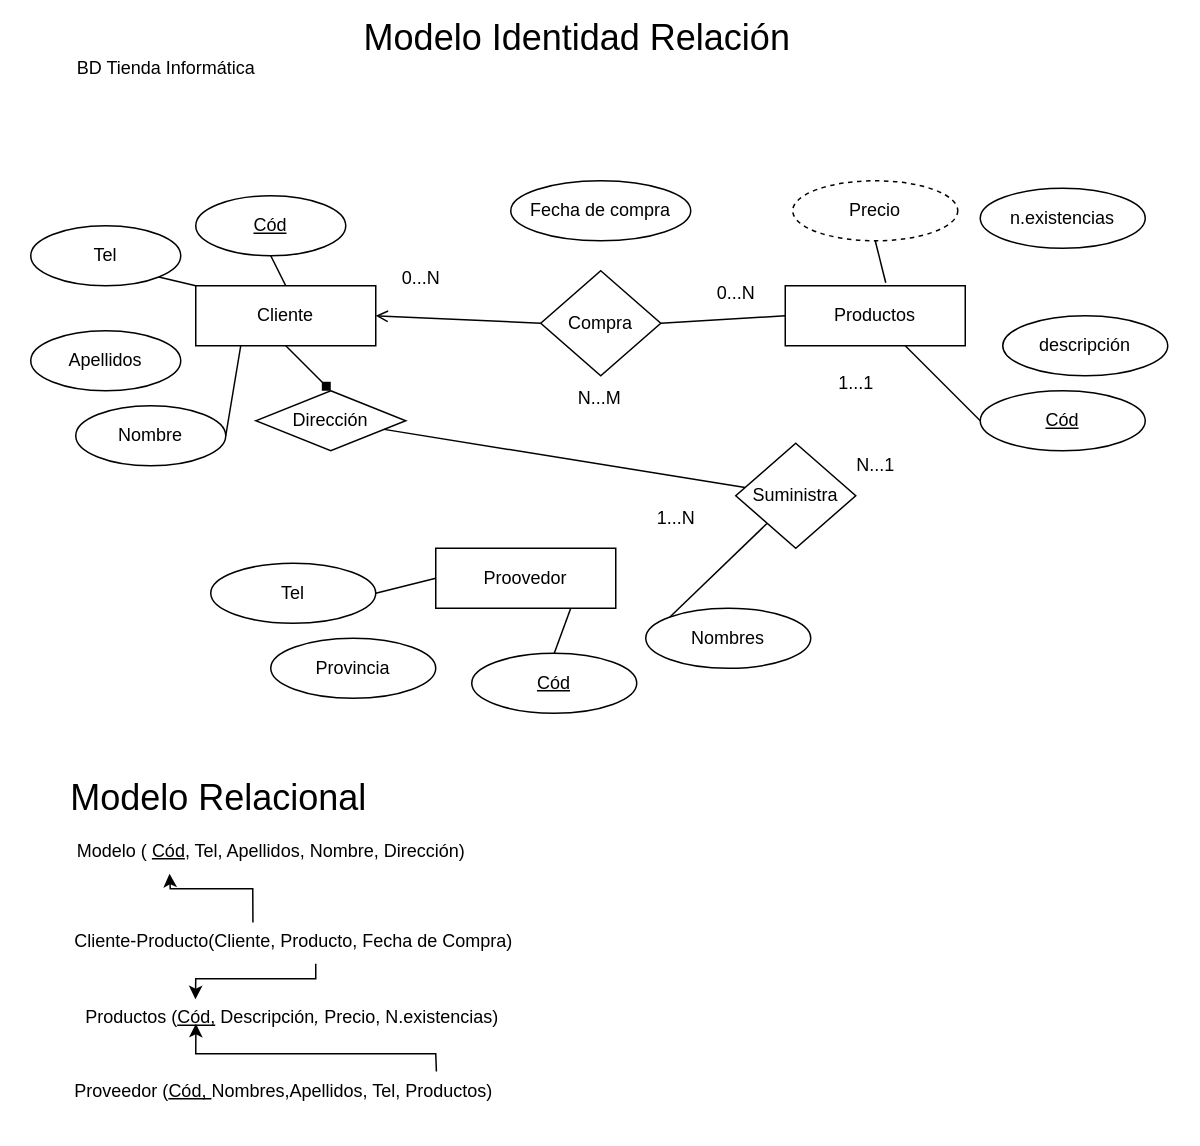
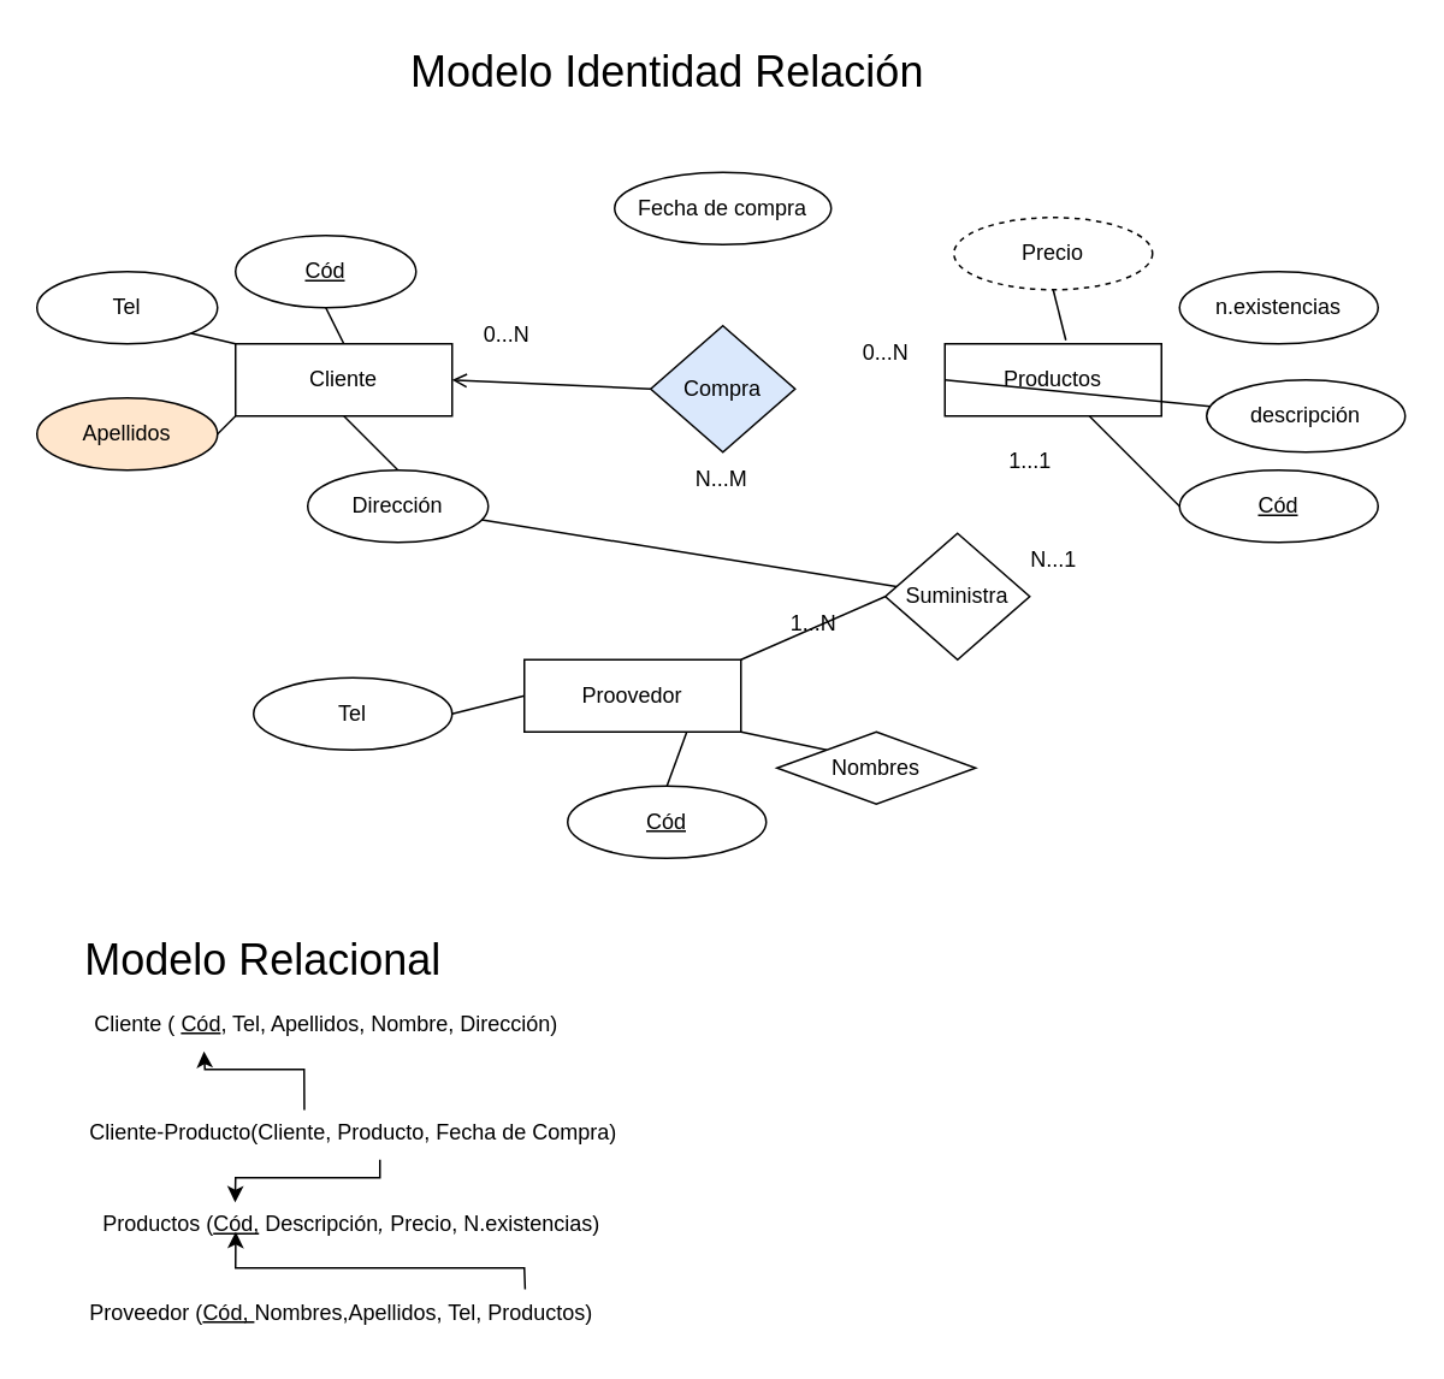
  <mxCell id="0" />
  <mxCell id="1" parent="0" />
  <mxCell id="2" value="Cliente" style="rounded=0;whiteSpace=wrap;html=1;" vertex="1" parent="1"><mxGeometry x="130" y="190" width="120" height="40" as="geometry" /></mxCell>
  <mxCell id="3" value="Productos" style="rounded=0;whiteSpace=wrap;html=1;" vertex="1" parent="1"><mxGeometry x="523" y="190" width="120" height="40" as="geometry" /></mxCell>
  <mxCell id="4" value="Proovedor" style="rounded=0;whiteSpace=wrap;html=1;" vertex="1" parent="1"><mxGeometry x="290" y="365" width="120" height="40" as="geometry" /></mxCell>
- <mxCell id="5" value="Compra" style="rhombus;whiteSpace=wrap;html=1;" vertex="1" parent="1"><mxGeometry x="360" y="180" width="80" height="70" as="geometry" /></mxCell>
+ <mxCell id="5" value="Compra" style="rhombus;whiteSpace=wrap;html=1;fillColor=#dae8fc;" vertex="1" parent="1"><mxGeometry x="360" y="180" width="80" height="70" as="geometry" /></mxCell>
  <mxCell id="6" value="Suministra" style="rhombus;whiteSpace=wrap;html=1;" vertex="1" parent="1"><mxGeometry x="490" y="295" width="80" height="70" as="geometry" /></mxCell>
  <mxCell id="7" value="&lt;u&gt;Cód&lt;/u&gt;" style="ellipse;whiteSpace=wrap;html=1;" vertex="1" parent="1"><mxGeometry x="314" y="435" width="110" height="40" as="geometry" /></mxCell>
- <mxCell id="8" value="Nombres" style="ellipse;whiteSpace=wrap;html=1;" vertex="1" parent="1"><mxGeometry x="430" y="405" width="110" height="40" as="geometry" /></mxCell>
+ <mxCell id="8" value="Nombres" style="rhombus;whiteSpace=wrap;html=1;" vertex="1" parent="1"><mxGeometry x="430" y="405" width="110" height="40" as="geometry" /></mxCell>
  <mxCell id="9" value="Tel" style="ellipse;whiteSpace=wrap;html=1;" vertex="1" parent="1"><mxGeometry x="140" y="375" width="110" height="40" as="geometry" /></mxCell>
- <mxCell id="10" value="Provincia" style="ellipse;whiteSpace=wrap;html=1;" vertex="1" parent="1"><mxGeometry x="180" y="425" width="110" height="40" as="geometry" /></mxCell>
  <mxCell id="11" value="Precio" style="ellipse;whiteSpace=wrap;html=1;dashed=1;" vertex="1" parent="1"><mxGeometry x="528" y="120" width="110" height="40" as="geometry" /></mxCell>
- <mxCell id="12" value="n.existencias" style="ellipse;whiteSpace=wrap;html=1;" vertex="1" parent="1"><mxGeometry x="653" y="125" width="110" height="40" as="geometry" /></mxCell>
+ <mxCell id="12" value="n.existencias" style="ellipse;whiteSpace=wrap;html=1;" vertex="1" parent="1"><mxGeometry x="653" y="150" width="110" height="40" as="geometry" /></mxCell>
  <mxCell id="13" value="descripción" style="ellipse;whiteSpace=wrap;html=1;" vertex="1" parent="1"><mxGeometry x="668" y="210" width="110" height="40" as="geometry" /></mxCell>
  <mxCell id="14" value="&lt;u&gt;Cód&lt;/u&gt;" style="ellipse;whiteSpace=wrap;html=1;" vertex="1" parent="1"><mxGeometry x="653" y="260" width="110" height="40" as="geometry" /></mxCell>
- <mxCell id="15" value="Fecha de compra" style="ellipse;whiteSpace=wrap;html=1;" vertex="1" parent="1"><mxGeometry x="340" y="120" width="120" height="40" as="geometry" /></mxCell>
+ <mxCell id="15" value="Fecha de compra" style="ellipse;whiteSpace=wrap;html=1;" vertex="1" parent="1"><mxGeometry x="340" y="95" width="120" height="40" as="geometry" /></mxCell>
  <mxCell id="16" value="&lt;u&gt;Cód&lt;/u&gt;" style="ellipse;whiteSpace=wrap;html=1;" vertex="1" parent="1"><mxGeometry x="130" y="130" width="100" height="40" as="geometry" /></mxCell>
- <mxCell id="17" value="Apellidos" style="ellipse;whiteSpace=wrap;html=1;" vertex="1" parent="1"><mxGeometry x="20" y="220" width="100" height="40" as="geometry" /></mxCell>
- <mxCell id="18" value="Nombre" style="ellipse;whiteSpace=wrap;html=1;" vertex="1" parent="1"><mxGeometry x="50" y="270" width="100" height="40" as="geometry" /></mxCell>
- <mxCell id="19" value="Dirección" style="rhombus;whiteSpace=wrap;html=1;" vertex="1" parent="1"><mxGeometry x="170" y="260" width="100" height="40" as="geometry" /></mxCell>
+ <mxCell id="17" value="Apellidos" style="ellipse;whiteSpace=wrap;html=1;fillColor=#ffe6cc;" vertex="1" parent="1"><mxGeometry x="20" y="220" width="100" height="40" as="geometry" /></mxCell>
+ <mxCell id="19" value="Dirección" style="ellipse;whiteSpace=wrap;html=1;" vertex="1" parent="1"><mxGeometry x="170" y="260" width="100" height="40" as="geometry" /></mxCell>
  <mxCell id="20" value="Tel" style="ellipse;whiteSpace=wrap;html=1;" vertex="1" parent="1"><mxGeometry x="20" y="150" width="100" height="40" as="geometry" /></mxCell>
  <mxCell id="21" value="" style="endArrow=none;html=1;rounded=0;entryX=0.5;entryY=1;entryDx=0;entryDy=0;exitX=0.5;exitY=0;exitDx=0;exitDy=0;" edge="1" parent="1" source="2" target="16"><mxGeometry width="50" height="50" relative="1" as="geometry"><mxPoint x="400" y="422" as="sourcePoint" /><mxPoint x="450" y="372" as="targetPoint" /></mxGeometry></mxCell>
  <mxCell id="22" value="" style="endArrow=none;html=1;rounded=0;entryX=1;entryY=1;entryDx=0;entryDy=0;exitX=0;exitY=0;exitDx=0;exitDy=0;" edge="1" parent="1" source="2" target="20"><mxGeometry width="50" height="50" relative="1" as="geometry"><mxPoint x="310" y="222" as="sourcePoint" /><mxPoint x="300" y="202" as="targetPoint" /></mxGeometry></mxCell>
- <mxCell id="24" value="" style="endArrow=none;html=1;rounded=0;entryX=1;entryY=0.5;entryDx=0;entryDy=0;exitX=0.25;exitY=1;exitDx=0;exitDy=0;" edge="1" parent="1" source="2" target="18"><mxGeometry width="50" height="50" relative="1" as="geometry"><mxPoint x="375" y="308" as="sourcePoint" /><mxPoint x="350" y="302" as="targetPoint" /></mxGeometry></mxCell>
- <mxCell id="25" value="" style="endArrow=diamond;html=1;rounded=0;entryX=0.5;entryY=0;entryDx=0;entryDy=0;exitX=0.5;exitY=1;exitDx=0;exitDy=0;" edge="1" parent="1" source="2" target="19"><mxGeometry width="50" height="50" relative="1" as="geometry"><mxPoint x="305" y="288" as="sourcePoint" /><mxPoint x="280" y="282" as="targetPoint" /></mxGeometry></mxCell>
+ <mxCell id="23" value="" style="endArrow=none;html=1;rounded=0;entryX=1;entryY=0.5;entryDx=0;entryDy=0;exitX=0;exitY=1;exitDx=0;exitDy=0;" edge="1" parent="1" source="2" target="17"><mxGeometry width="50" height="50" relative="1" as="geometry"><mxPoint x="205" y="218" as="sourcePoint" /><mxPoint x="180" y="212" as="targetPoint" /></mxGeometry></mxCell>
+ <mxCell id="25" value="" style="endArrow=none;html=1;rounded=0;entryX=0.5;entryY=0;entryDx=0;entryDy=0;exitX=0.5;exitY=1;exitDx=0;exitDy=0;" edge="1" parent="1" source="2" target="19"><mxGeometry width="50" height="50" relative="1" as="geometry"><mxPoint x="305" y="288" as="sourcePoint" /><mxPoint x="280" y="282" as="targetPoint" /></mxGeometry></mxCell>
  <mxCell id="26" value="" style="endArrow=open;html=1;rounded=0;entryX=1;entryY=0.5;entryDx=0;entryDy=0;exitX=0;exitY=0.5;exitDx=0;exitDy=0;" edge="1" parent="1" source="5" target="2"><mxGeometry width="50" height="50" relative="1" as="geometry"><mxPoint x="365" y="228" as="sourcePoint" /><mxPoint x="340" y="222" as="targetPoint" /></mxGeometry></mxCell>
- <mxCell id="27" value="" style="endArrow=none;html=1;rounded=0;entryX=1;entryY=0.5;entryDx=0;entryDy=0;exitX=0;exitY=0.5;exitDx=0;exitDy=0;" edge="1" parent="1" source="3" target="5"><mxGeometry width="50" height="50" relative="1" as="geometry"><mxPoint x="485" y="228" as="sourcePoint" /><mxPoint x="460" y="222" as="targetPoint" /></mxGeometry></mxCell>
+ <mxCell id="27" value="" style="endArrow=none;html=1;rounded=0;exitX=0;exitY=0.5;exitDx=0;exitDy=0;" edge="1" parent="1" source="3" target="13"><mxGeometry width="50" height="50" relative="1" as="geometry"><mxPoint x="485" y="228" as="sourcePoint" /><mxPoint x="460" y="222" as="targetPoint" /></mxGeometry></mxCell>
  <mxCell id="28" value="" style="endArrow=none;html=1;rounded=0;entryX=0.5;entryY=1;entryDx=0;entryDy=0;" edge="1" parent="1" target="11"><mxGeometry width="50" height="50" relative="1" as="geometry"><mxPoint x="590" y="188" as="sourcePoint" /><mxPoint x="510" y="182" as="targetPoint" /></mxGeometry></mxCell>
  <mxCell id="29" value="" style="endArrow=none;html=1;rounded=0;exitX=0;exitY=0.5;exitDx=0;exitDy=0;" edge="1" parent="1" source="14" target="3"><mxGeometry width="50" height="50" relative="1" as="geometry"><mxPoint x="675" y="268" as="sourcePoint" /><mxPoint x="650" y="262" as="targetPoint" /></mxGeometry></mxCell>
  <mxCell id="30" value="" style="endArrow=none;html=1;rounded=0;" edge="1" parent="1" source="6" target="19"><mxGeometry width="50" height="50" relative="1" as="geometry"><mxPoint x="530" y="292" as="sourcePoint" /><mxPoint x="560" y="242" as="targetPoint" /></mxGeometry></mxCell>
- <mxCell id="32" value="" style="endArrow=none;html=1;rounded=0;exitX=0;exitY=0;exitDx=0;exitDy=0;" edge="1" parent="1" source="8" target="6"><mxGeometry width="50" height="50" relative="1" as="geometry"><mxPoint x="465" y="358" as="sourcePoint" /><mxPoint x="440" y="352" as="targetPoint" /></mxGeometry></mxCell>
+ <mxCell id="31" value="" style="endArrow=none;html=1;rounded=0;exitX=1;exitY=0;exitDx=0;exitDy=0;entryX=0;entryY=0.5;entryDx=0;entryDy=0;" edge="1" parent="1" source="4" target="6"><mxGeometry width="50" height="50" relative="1" as="geometry"><mxPoint x="605" y="308" as="sourcePoint" /><mxPoint x="500" y="332" as="targetPoint" /></mxGeometry></mxCell>
+ <mxCell id="32" value="" style="endArrow=none;html=1;rounded=0;entryX=1;entryY=1;entryDx=0;entryDy=0;exitX=0;exitY=0;exitDx=0;exitDy=0;" edge="1" parent="1" source="8" target="4"><mxGeometry width="50" height="50" relative="1" as="geometry"><mxPoint x="465" y="358" as="sourcePoint" /><mxPoint x="440" y="352" as="targetPoint" /></mxGeometry></mxCell>
  <mxCell id="33" value="" style="endArrow=none;html=1;rounded=0;entryX=0.75;entryY=1;entryDx=0;entryDy=0;exitX=0.5;exitY=0;exitDx=0;exitDy=0;" edge="1" parent="1" source="7" target="4"><mxGeometry width="50" height="50" relative="1" as="geometry"><mxPoint x="415" y="428" as="sourcePoint" /><mxPoint x="390" y="422" as="targetPoint" /></mxGeometry></mxCell>
  <mxCell id="34" value="" style="endArrow=none;html=1;rounded=0;entryX=0;entryY=0.5;entryDx=0;entryDy=0;exitX=1;exitY=0.5;exitDx=0;exitDy=0;" edge="1" parent="1" source="9" target="4"><mxGeometry width="50" height="50" relative="1" as="geometry"><mxPoint x="325" y="388" as="sourcePoint" /><mxPoint x="300" y="382" as="targetPoint" /></mxGeometry></mxCell>
  <mxCell id="35" value="0...N" style="text;html=1;align=center;verticalAlign=middle;resizable=0;points=[];autosize=1;strokeColor=none;fillColor=none;" vertex="1" parent="1"><mxGeometry x="255" y="170" width="50" height="30" as="geometry" /></mxCell>
  <mxCell id="36" value="0...N" style="text;html=1;align=center;verticalAlign=middle;resizable=0;points=[];autosize=1;strokeColor=none;fillColor=none;" vertex="1" parent="1"><mxGeometry x="465" y="180" width="50" height="30" as="geometry" /></mxCell>
  <mxCell id="37" value="N...M" style="text;html=1;align=center;verticalAlign=middle;resizable=0;points=[];autosize=1;strokeColor=none;fillColor=none;" vertex="1" parent="1"><mxGeometry x="374" y="250" width="50" height="30" as="geometry" /></mxCell>
  <mxCell id="38" value="1...1" style="text;html=1;align=center;verticalAlign=middle;resizable=0;points=[];autosize=1;strokeColor=none;fillColor=none;" vertex="1" parent="1"><mxGeometry x="545" y="240" width="50" height="30" as="geometry" /></mxCell>
  <mxCell id="39" value="1...N" style="text;html=1;align=center;verticalAlign=middle;resizable=0;points=[];autosize=1;strokeColor=none;fillColor=none;" vertex="1" parent="1"><mxGeometry x="425" y="330" width="50" height="30" as="geometry" /></mxCell>
  <mxCell id="40" value="N...1" style="text;html=1;align=center;verticalAlign=middle;resizable=0;points=[];autosize=1;strokeColor=none;fillColor=none;" vertex="1" parent="1"><mxGeometry x="558" y="295" width="50" height="30" as="geometry" /></mxCell>
- <mxCell id="41" value="BD Tienda Informática" style="text;html=1;align=center;verticalAlign=middle;resizable=0;points=[];autosize=1;strokeColor=none;fillColor=none;" vertex="1" parent="1"><mxGeometry x="40" y="30" width="140" height="30" as="geometry" /></mxCell>
- <mxCell id="42" value="&lt;font style=&quot;font-size: 24px;&quot;&gt;Modelo Identidad Relación&lt;/font&gt;" style="text;html=1;align=center;verticalAlign=middle;resizable=0;points=[];autosize=1;strokeColor=none;fillColor=none;" vertex="1" parent="1"><mxGeometry x="229" y="5" width="310" height="40" as="geometry" /></mxCell>
+ <mxCell id="42" value="&lt;font style=&quot;font-size: 24px;&quot;&gt;Modelo Identidad Relación&lt;/font&gt;" style="text;html=1;align=center;verticalAlign=middle;resizable=0;points=[];autosize=1;strokeColor=none;fillColor=none;" vertex="1" parent="1"><mxGeometry x="214" y="20" width="310" height="40" as="geometry" /></mxCell>
  <mxCell id="43" value="&lt;font style=&quot;font-size: 24px;&quot;&gt;Modelo Relacional&lt;/font&gt;" style="text;html=1;align=center;verticalAlign=middle;resizable=0;points=[];autosize=1;strokeColor=none;fillColor=none;" vertex="1" parent="1"><mxGeometry x="35" y="512" width="220" height="40" as="geometry" /></mxCell>
- <mxCell id="44" value="Modelo ( &lt;u&gt;Cód&lt;/u&gt;, Tel, Apellidos, Nombre, Dirección)" style="text;html=1;align=center;verticalAlign=middle;resizable=0;points=[];autosize=1;strokeColor=none;fillColor=none;" vertex="1" parent="1"><mxGeometry x="40" y="552" width="280" height="30" as="geometry" /></mxCell>
+ <mxCell id="44" value="Cliente ( &lt;u&gt;Cód&lt;/u&gt;, Tel, Apellidos, Nombre, Dirección)" style="text;html=1;align=center;verticalAlign=middle;resizable=0;points=[];autosize=1;strokeColor=none;fillColor=none;" vertex="1" parent="1"><mxGeometry x="40" y="552" width="280" height="30" as="geometry" /></mxCell>
  <mxCell id="45" value="Productos (&lt;u&gt;Cód,&lt;/u&gt;&lt;i&gt;&amp;nbsp;&lt;/i&gt;Descripción&lt;i&gt;, &lt;/i&gt;Precio, N.existencias)" style="text;html=1;align=center;verticalAlign=middle;resizable=0;points=[];autosize=1;strokeColor=none;fillColor=none;" vertex="1" parent="1"><mxGeometry x="44" y="663" width="300" height="30" as="geometry" /></mxCell>
  <mxCell id="46" value="Cliente-Producto(Cliente, Producto, Fecha de Compra)" style="text;html=1;align=center;verticalAlign=middle;resizable=0;points=[];autosize=1;strokeColor=none;fillColor=none;" vertex="1" parent="1"><mxGeometry x="35" y="612" width="320" height="30" as="geometry" /></mxCell>
  <mxCell id="47" value="Proveedor (&lt;u&gt;Cód,&amp;nbsp;&lt;/u&gt;Nombres,Apellidos, Tel, Productos)&amp;nbsp;" style="text;html=1;align=center;verticalAlign=middle;resizable=0;points=[];autosize=1;strokeColor=none;fillColor=none;" vertex="1" parent="1"><mxGeometry x="35" y="712" width="310" height="30" as="geometry" /></mxCell>
  <mxCell id="48" value="" style="endArrow=classic;html=1;rounded=0;entryX=0.259;entryY=1;entryDx=0;entryDy=0;entryPerimeter=0;exitX=0.416;exitY=0.086;exitDx=0;exitDy=0;exitPerimeter=0;" edge="1" parent="1" source="46" target="44"><mxGeometry width="50" height="50" relative="1" as="geometry"><mxPoint x="290" y="602" as="sourcePoint" /><mxPoint x="280" y="592" as="targetPoint" /><Array as="points"><mxPoint x="168" y="592" /><mxPoint x="113" y="592" /></Array></mxGeometry></mxCell>
  <mxCell id="49" value="" style="endArrow=classic;html=1;rounded=0;entryX=0.286;entryY=0.09;entryDx=0;entryDy=0;entryPerimeter=0;" edge="1" parent="1" target="45"><mxGeometry width="50" height="50" relative="1" as="geometry"><mxPoint x="210" y="642" as="sourcePoint" /><mxPoint x="340" y="702" as="targetPoint" /><Array as="points"><mxPoint x="210" y="652" /><mxPoint x="130" y="652" /></Array></mxGeometry></mxCell>
  <mxCell id="50" value="" style="endArrow=classic;html=1;rounded=0;entryX=0.287;entryY=0.633;entryDx=0;entryDy=0;entryPerimeter=0;exitX=0.824;exitY=0.062;exitDx=0;exitDy=0;exitPerimeter=0;" edge="1" parent="1" source="47" target="45"><mxGeometry width="50" height="50" relative="1" as="geometry"><mxPoint x="290" y="702" as="sourcePoint" /><mxPoint x="340" y="632" as="targetPoint" /><Array as="points"><mxPoint x="290" y="702" /><mxPoint x="210" y="702" /><mxPoint x="130" y="702" /></Array></mxGeometry></mxCell>
